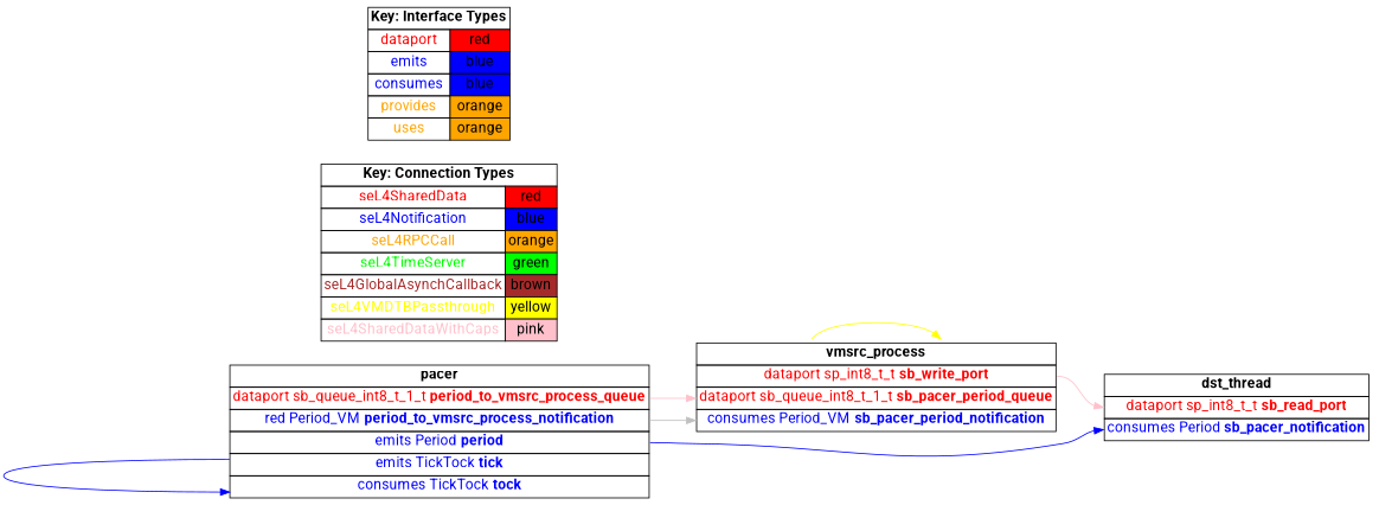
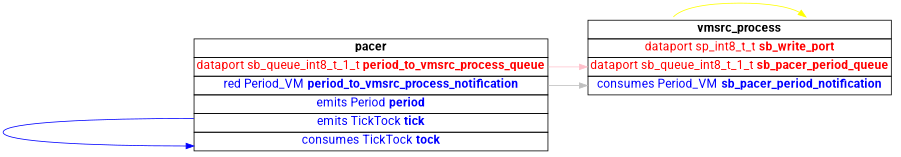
  digraph {
    fontname=Roboto
    rankdir=LR
    node [fontname=Roboto fontsize=16 shape=plaintext]
    edge [color=pink fontname=Roboto]
    n1 [label=<     <TABLE BORDER="0" CELLBORDER="1" CELLSPACING="0">       <TR><TD><B>vmsrc_process</B></TD></TR>       <TR><TD PORT="sb_write_port"><FONT COLOR="red">dataport sp_int8_t_t <B>sb_write_port</B></FONT></TD></TR>       <TR><TD PORT="sb_pacer_period_queue"><FONT COLOR="red">dataport sb_queue_int8_t_1_t <B>sb_pacer_period_queue</B></FONT></TD></TR>       <TR><TD PORT="sb_pacer_period_notification"><FONT COLOR="blue">consumes Period_VM <B>sb_pacer_period_notification</B></FONT></TD></TR>"     </TABLE>   >]
-   n2 [label=<     <TABLE BORDER="0" CELLBORDER="1" CELLSPACING="0">       <TR><TD><B>dst_thread</B></TD></TR>       <TR><TD PORT="sb_read_port"><FONT COLOR="red">dataport sp_int8_t_t <B>sb_read_port</B></FONT></TD></TR>       <TR><TD PORT="sb_pacer_notification"><FONT COLOR="blue">consumes Period <B>sb_pacer_notification</B></FONT></TD></TR>"     </TABLE>   >]
    n3 [label=<     <TABLE BORDER="0" CELLBORDER="1" CELLSPACING="0">       <TR><TD><B>pacer</B></TD></TR>       <TR><TD PORT="period_to_vmsrc_process_queue"><FONT COLOR="red">dataport sb_queue_int8_t_1_t <B>period_to_vmsrc_process_queue</B></FONT></TD></TR>       <TR><TD PORT="period_to_vmsrc_process_notification"><FONT COLOR="blue">red Period_VM <B>period_to_vmsrc_process_notification</B></FONT></TD></TR>       <TR><TD PORT="period"><FONT COLOR="blue">emits Period <B>period</B></FONT></TD></TR>       <TR><TD PORT="tick"><FONT COLOR="blue">emits TickTock <B>tick</B></FONT></TD></TR>       <TR><TD PORT="tock"><FONT COLOR="blue">consumes TickTock <B>tock</B></FONT></TD></TR>"     </TABLE>   >]
-   n4 [label=<    <TABLE BORDER="0" CELLBORDER="1" CELLSPACING="0">      <TR><TD COLSPAN="2"><B>Key: Connection Types</B></TD></TR>      <TR><TD><FONT COLOR="red">seL4SharedData</FONT></TD><TD BGCOLOR="red">red</TD></TR>      <TR><TD><FONT COLOR="blue">seL4Notification</FONT></TD><TD BGCOLOR="blue">blue</TD></TR>      <TR><TD><FONT COLOR="orange">seL4RPCCall</FONT></TD><TD BGCOLOR="orange">orange</TD></TR>      <TR><TD><FONT COLOR="green">seL4TimeServer</FONT></TD><TD BGCOLOR="green">green</TD></TR>      <TR><TD><FONT COLOR="brown">seL4GlobalAsynchCallback</FONT></TD><TD BGCOLOR="brown">brown</TD></TR>      <TR><TD><FONT COLOR="yellow">seL4VMDTBPassthrough</FONT></TD><TD BGCOLOR="yellow">yellow</TD></TR>      <TR><TD><FONT COLOR="pink">seL4SharedDataWithCaps</FONT></TD><TD BGCOLOR="pink">pink</TD></TR>    </TABLE>   >]
-   n5 [label=<    <TABLE BORDER="0" CELLBORDER="1" CELLSPACING="0">      <TR><TD COLSPAN="2"><B>Key: Interface Types</B></TD></TR>      <TR><TD><FONT COLOR="red">dataport</FONT></TD><TD BGCOLOR="red">red</TD></TR>      <TR><TD><FONT COLOR="blue">emits</FONT></TD><TD BGCOLOR="blue">blue</TD></TR>      <TR><TD><FONT COLOR="blue">consumes</FONT></TD><TD BGCOLOR="blue">blue</TD></TR>      <TR><TD><FONT COLOR="orange">provides</FONT></TD><TD BGCOLOR="orange">orange</TD></TR>      <TR><TD><FONT COLOR="orange">uses</FONT></TD><TD BGCOLOR="orange">orange</TD></TR>    </TABLE>   >]
    n1 -> n1 [color=yellow headport=dtb tailport=dtb_self]
-   n1 -> n2 [headport=sb_read_port tailport=sb_write_port]
    n3 -> n1 [color=grey headport=sb_pacer_period_notification tailport=period_to_vmsrc_process_notification]
    n3 -> n1 [headport=sb_pacer_period_queue tailport=period_to_vmsrc_process_queue]
-   n3 -> n2 [color=blue headport=sb_pacer_notification tailport=period]
    n3 -> n3 [color=blue headport=tock tailport=tick]
  }
